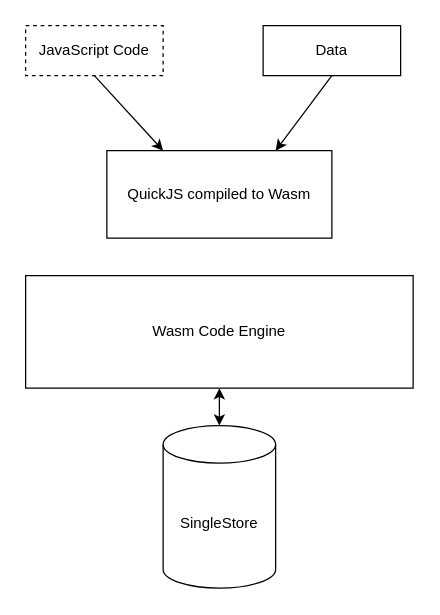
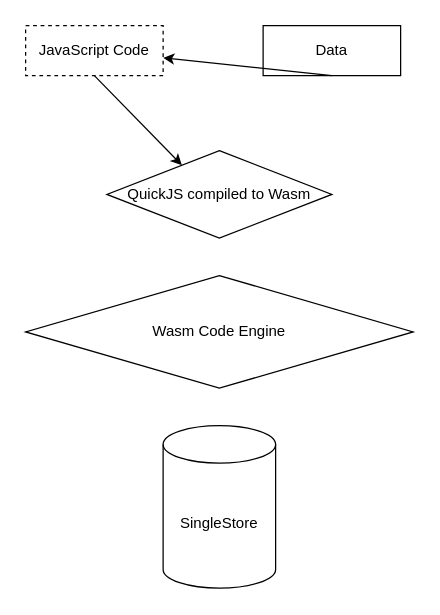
  <mxCell id="0" />
  <mxCell id="1" parent="0" />
  <mxCell id="2" value="SingleStore" style="shape=cylinder3;whiteSpace=wrap;html=1;boundedLbl=1;backgroundOutline=1;size=15;" vertex="1" parent="1"><mxGeometry x="130" y="340" width="90" height="130" as="geometry" /></mxCell>
- <mxCell id="3" value="Wasm Code Engine" style="rounded=0;whiteSpace=wrap;html=1;" vertex="1" parent="1"><mxGeometry x="20" y="220" width="310" height="90" as="geometry" /></mxCell>
- <mxCell id="4" value="QuickJS compiled to Wasm" style="rounded=0;whiteSpace=wrap;html=1;" vertex="1" parent="1"><mxGeometry x="85" y="120" width="180" height="70" as="geometry" /></mxCell>
+ <mxCell id="3" value="Wasm Code Engine" style="rhombus;whiteSpace=wrap;html=1;" vertex="1" parent="1"><mxGeometry x="20" y="220" width="310" height="90" as="geometry" /></mxCell>
+ <mxCell id="4" value="QuickJS compiled to Wasm" style="rhombus;whiteSpace=wrap;html=1;" vertex="1" parent="1"><mxGeometry x="85" y="120" width="180" height="70" as="geometry" /></mxCell>
  <mxCell id="5" value="JavaScript Code" style="whiteSpace=wrap;html=1;dashed=1;" vertex="1" parent="1"><mxGeometry x="20" y="20" width="110" height="40" as="geometry" /></mxCell>
  <mxCell id="6" value="Data" style="whiteSpace=wrap;html=1;" vertex="1" parent="1"><mxGeometry x="210" y="20" width="110" height="40" as="geometry" /></mxCell>
  <mxCell id="7" value="" style="endArrow=classic;html=1;rounded=0;exitX=0.5;exitY=1;exitDx=0;exitDy=0;entryX=0.25;entryY=0;entryDx=0;entryDy=0;" edge="1" parent="1" source="5" target="4"><mxGeometry width="50" height="50" relative="1" as="geometry"><mxPoint x="90" y="140" as="sourcePoint" /><mxPoint x="150" y="110" as="targetPoint" /></mxGeometry></mxCell>
- <mxCell id="8" value="" style="endArrow=classic;html=1;rounded=0;exitX=0.5;exitY=1;exitDx=0;exitDy=0;entryX=0.75;entryY=0;entryDx=0;entryDy=0;" edge="1" parent="1" source="6" target="4"><mxGeometry width="50" height="50" relative="1" as="geometry"><mxPoint x="90" y="140" as="sourcePoint" /><mxPoint x="140" y="90" as="targetPoint" /></mxGeometry></mxCell>
- <mxCell id="9" value="" style="endArrow=classic;startArrow=classic;html=1;rounded=0;entryX=0.5;entryY=1;entryDx=0;entryDy=0;exitX=0.5;exitY=0;exitDx=0;exitDy=0;exitPerimeter=0;" edge="1" parent="1" source="2" target="3"><mxGeometry width="50" height="50" relative="1" as="geometry"><mxPoint x="175" y="330" as="sourcePoint" /><mxPoint x="200" y="310" as="targetPoint" /></mxGeometry></mxCell>
+ <mxCell id="8" value="" style="endArrow=classic;html=1;rounded=0;exitX=0.5;exitY=1;exitDx=0;exitDy=0;" edge="1" parent="1" source="6" target="5"><mxGeometry width="50" height="50" relative="1" as="geometry"><mxPoint x="90" y="140" as="sourcePoint" /><mxPoint x="140" y="90" as="targetPoint" /></mxGeometry></mxCell>
